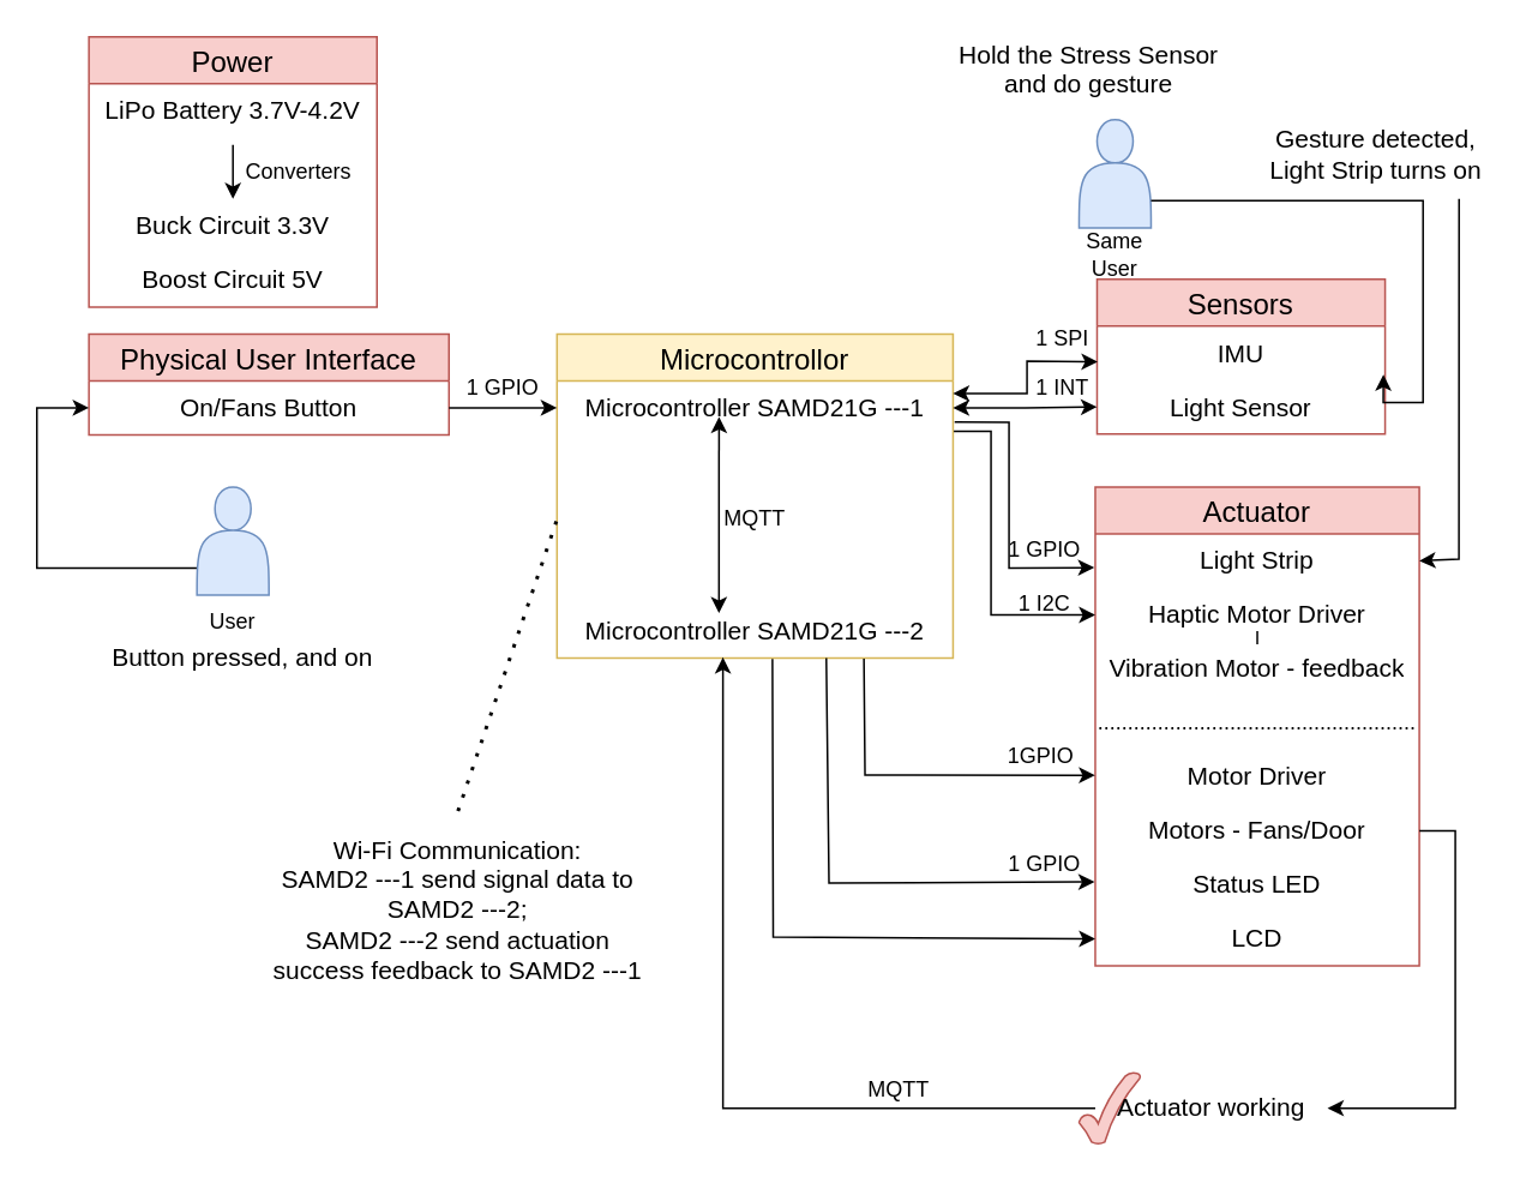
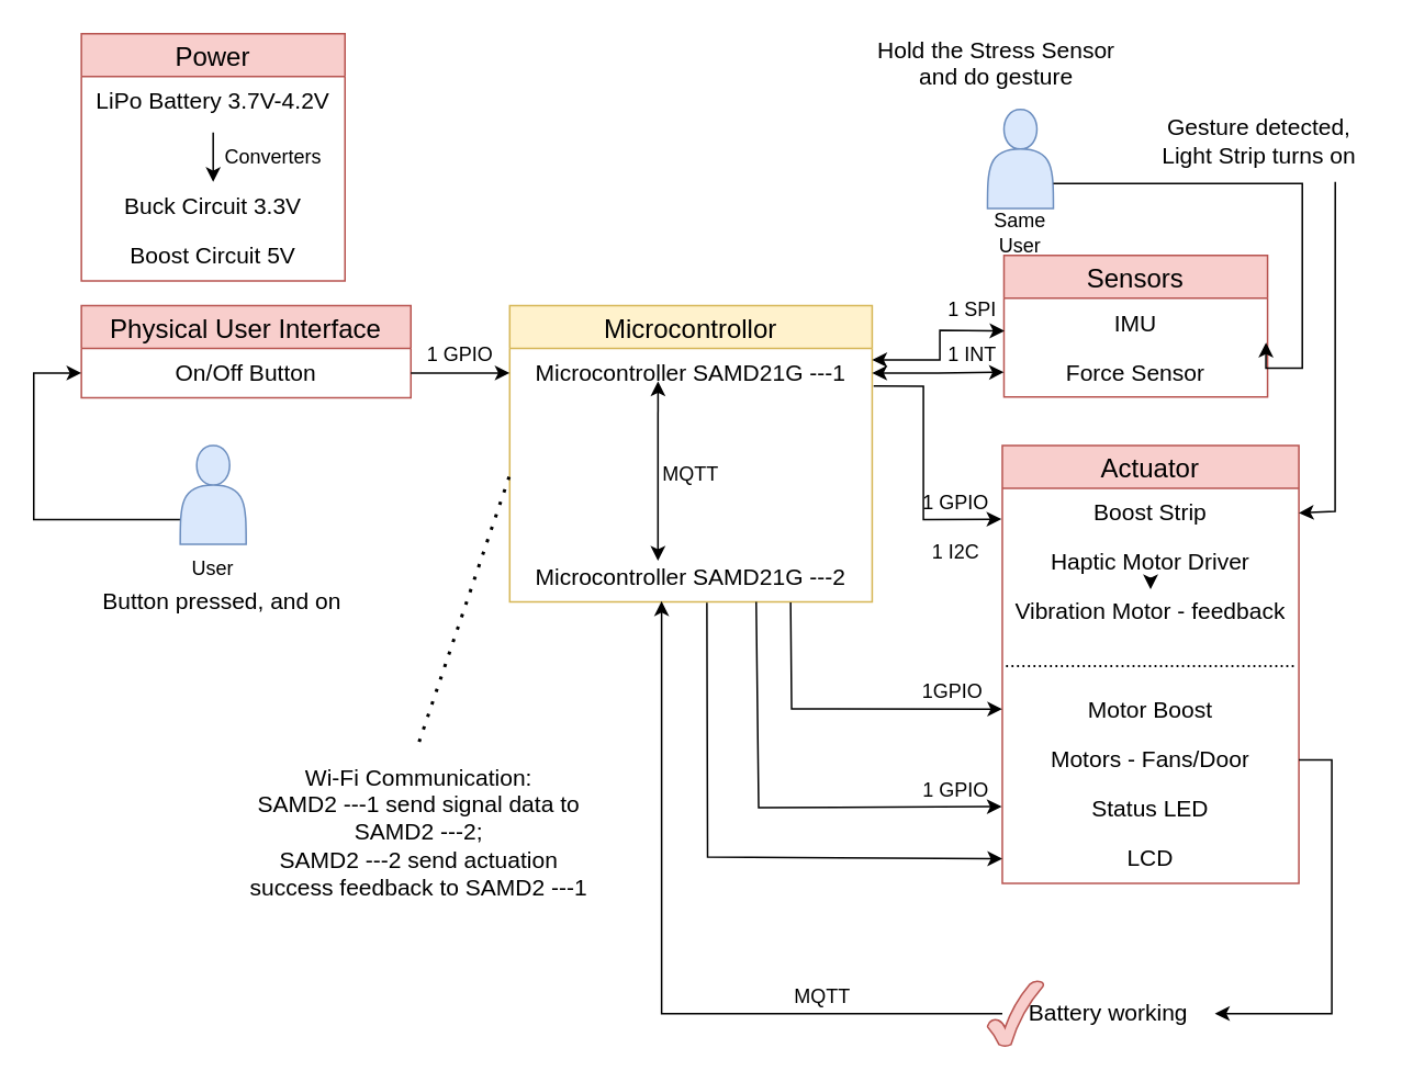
  <mxCell id="0" />
  <mxCell id="1" parent="0" />
  <mxCell id="2" value="Microcontrollor" style="swimlane;fontStyle=0;childLayout=stackLayout;horizontal=1;startSize=26;horizontalStack=0;resizeParent=1;resizeParentMax=0;resizeLast=0;collapsible=1;marginBottom=0;align=center;fontSize=16;fillColor=#fff2cc;strokeColor=#d6b656;" vertex="1" parent="1"><mxGeometry x="308.91" y="185" width="220" height="180" as="geometry" /></mxCell>
  <mxCell id="3" value="&lt;font style=&quot;font-size: 14px;&quot;&gt;Microcontroller SAMD21G ---1&lt;/font&gt;" style="text;strokeColor=none;fillColor=none;spacingLeft=4;spacingRight=4;overflow=hidden;rotatable=0;points=[[0,0.5],[1,0.5]];portConstraint=eastwest;fontSize=12;whiteSpace=wrap;html=1;align=center;" vertex="1" parent="2"><mxGeometry y="26" width="220" height="30" as="geometry" /></mxCell>
  <mxCell id="4" value="MQTT" style="text;html=1;align=center;verticalAlign=middle;whiteSpace=wrap;rounded=0;" vertex="1" parent="2"><mxGeometry y="56" width="220" height="94" as="geometry" /></mxCell>
  <mxCell id="5" value="" style="endArrow=classic;startArrow=classic;html=1;rounded=0;align=center;exitX=0.409;exitY=0.167;exitDx=0;exitDy=0;exitPerimeter=0;" edge="1" parent="2" source="6"><mxGeometry width="50" height="50" relative="1" as="geometry"><mxPoint x="91.09" y="145" as="sourcePoint" /><mxPoint x="90.0" y="46" as="targetPoint" /></mxGeometry></mxCell>
  <mxCell id="6" value="&lt;font style=&quot;font-size: 14px;&quot;&gt;Microcontroller SAMD21G ---2&lt;/font&gt;" style="text;strokeColor=none;fillColor=none;spacingLeft=4;spacingRight=4;overflow=hidden;rotatable=0;points=[[0,0.5],[1,0.5]];portConstraint=eastwest;fontSize=12;whiteSpace=wrap;html=1;align=center;" vertex="1" parent="2"><mxGeometry y="150" width="220" height="30" as="geometry" /></mxCell>
  <mxCell id="7" value="Physical User Interface" style="swimlane;fontStyle=0;childLayout=stackLayout;horizontal=1;startSize=26;horizontalStack=0;resizeParent=1;resizeParentMax=0;resizeLast=0;collapsible=1;marginBottom=0;align=center;fontSize=16;fillColor=#f8cecc;strokeColor=#b85450;" vertex="1" parent="1"><mxGeometry x="48.91" y="185" width="200" height="56" as="geometry" /></mxCell>
- <mxCell id="8" value="&lt;font style=&quot;font-size: 14px;&quot;&gt;On/Fans Button&lt;/font&gt;" style="text;strokeColor=none;fillColor=none;spacingLeft=4;spacingRight=4;overflow=hidden;rotatable=0;points=[[0,0.5],[1,0.5]];portConstraint=eastwest;fontSize=12;whiteSpace=wrap;html=1;align=center;" vertex="1" parent="7"><mxGeometry y="26" width="200" height="30" as="geometry" /></mxCell>
+ <mxCell id="8" value="&lt;font style=&quot;font-size: 14px;&quot;&gt;On/Off Button&lt;/font&gt;" style="text;strokeColor=none;fillColor=none;spacingLeft=4;spacingRight=4;overflow=hidden;rotatable=0;points=[[0,0.5],[1,0.5]];portConstraint=eastwest;fontSize=12;whiteSpace=wrap;html=1;align=center;" vertex="1" parent="7"><mxGeometry y="26" width="200" height="30" as="geometry" /></mxCell>
  <mxCell id="9" value="Sensors" style="swimlane;fontStyle=0;childLayout=stackLayout;horizontal=1;startSize=26;horizontalStack=0;resizeParent=1;resizeParentMax=0;resizeLast=0;collapsible=1;marginBottom=0;align=center;fontSize=16;fillColor=#f8cecc;strokeColor=#b85450;" vertex="1" parent="1"><mxGeometry x="608.91" y="154.5" width="160" height="86" as="geometry" /></mxCell>
  <mxCell id="10" value="&lt;font style=&quot;font-size: 14px;&quot;&gt;IMU&lt;/font&gt;" style="text;strokeColor=none;fillColor=none;spacingLeft=4;spacingRight=4;overflow=hidden;rotatable=0;points=[[0,0.5],[1,0.5]];portConstraint=eastwest;fontSize=12;whiteSpace=wrap;html=1;align=center;" vertex="1" parent="9"><mxGeometry y="26" width="160" height="30" as="geometry" /></mxCell>
- <mxCell id="11" value="&lt;font style=&quot;font-size: 14px;&quot;&gt;Light Sensor&lt;/font&gt;" style="text;strokeColor=none;fillColor=none;spacingLeft=4;spacingRight=4;overflow=hidden;rotatable=0;points=[[0,0.5],[1,0.5]];portConstraint=eastwest;fontSize=12;whiteSpace=wrap;html=1;align=center;" vertex="1" parent="9"><mxGeometry y="56" width="160" height="30" as="geometry" /></mxCell>
+ <mxCell id="11" value="&lt;font style=&quot;font-size: 14px;&quot;&gt;Force Sensor&lt;/font&gt;" style="text;strokeColor=none;fillColor=none;spacingLeft=4;spacingRight=4;overflow=hidden;rotatable=0;points=[[0,0.5],[1,0.5]];portConstraint=eastwest;fontSize=12;whiteSpace=wrap;html=1;align=center;" vertex="1" parent="9"><mxGeometry y="56" width="160" height="30" as="geometry" /></mxCell>
  <mxCell id="12" value="Power" style="swimlane;fontStyle=0;childLayout=stackLayout;horizontal=1;startSize=26;horizontalStack=0;resizeParent=1;resizeParentMax=0;resizeLast=0;collapsible=1;marginBottom=0;align=center;fontSize=16;fillColor=#f8cecc;strokeColor=#b85450;" vertex="1" parent="1"><mxGeometry x="48.91" y="20" width="160" height="150" as="geometry" /></mxCell>
  <mxCell id="13" value="&lt;font style=&quot;font-size: 14px;&quot;&gt;LiPo Battery 3.7V-4.2V&lt;/font&gt;" style="text;strokeColor=none;fillColor=none;spacingLeft=4;spacingRight=4;overflow=hidden;rotatable=0;points=[[0,0.5],[1,0.5]];portConstraint=eastwest;fontSize=12;whiteSpace=wrap;html=1;align=center;" vertex="1" parent="12"><mxGeometry y="26" width="160" height="34" as="geometry" /></mxCell>
  <mxCell id="14" value="" style="endArrow=classic;html=1;rounded=0;entryX=0.5;entryY=1;entryDx=0;entryDy=0;exitX=0.5;exitY=0;exitDx=0;exitDy=0;" edge="1" parent="12" source="15" target="15"><mxGeometry width="50" height="50" relative="1" as="geometry"><mxPoint x="70.09" y="50" as="sourcePoint" /><mxPoint x="70.09" y="80" as="targetPoint" /><Array as="points" /></mxGeometry></mxCell>
  <mxCell id="15" value="&amp;nbsp; &amp;nbsp; &amp;nbsp; &amp;nbsp; &amp;nbsp; &amp;nbsp; &amp;nbsp; &amp;nbsp; &amp;nbsp; &amp;nbsp; &amp;nbsp; Converters" style="text;html=1;align=center;verticalAlign=middle;whiteSpace=wrap;rounded=0;" vertex="1" parent="12"><mxGeometry y="60" width="160" height="30" as="geometry" /></mxCell>
  <mxCell id="16" value="&lt;font style=&quot;font-size: 14px;&quot;&gt;Buck Circuit 3.3V&lt;/font&gt;" style="text;html=1;align=center;verticalAlign=middle;whiteSpace=wrap;rounded=0;" vertex="1" parent="12"><mxGeometry y="90" width="160" height="30" as="geometry" /></mxCell>
  <mxCell id="17" value="&lt;font style=&quot;font-size: 14px;&quot;&gt;Boost Circuit 5V&lt;/font&gt;" style="text;html=1;align=center;verticalAlign=middle;whiteSpace=wrap;rounded=0;" vertex="1" parent="12"><mxGeometry y="120" width="160" height="30" as="geometry" /></mxCell>
  <mxCell id="18" value="Actuator" style="swimlane;fontStyle=0;childLayout=stackLayout;horizontal=1;startSize=26;horizontalStack=0;resizeParent=1;resizeParentMax=0;resizeLast=0;collapsible=1;marginBottom=0;align=center;fontSize=16;fillColor=#f8cecc;strokeColor=#b85450;" vertex="1" parent="1"><mxGeometry x="607.91" y="270" width="180" height="266" as="geometry"><mxRectangle x="180" y="520" width="90" height="30" as="alternateBounds" /></mxGeometry></mxCell>
- <mxCell id="19" value="&lt;font style=&quot;font-size: 14px;&quot;&gt;Light Strip&lt;/font&gt;" style="text;strokeColor=none;fillColor=none;spacingLeft=4;spacingRight=4;overflow=hidden;rotatable=0;points=[[0,0.5],[1,0.5]];portConstraint=eastwest;fontSize=12;whiteSpace=wrap;html=1;align=center;" vertex="1" parent="18"><mxGeometry y="26" width="180" height="30" as="geometry" /></mxCell>
+ <mxCell id="19" value="&lt;font style=&quot;font-size: 14px;&quot;&gt;Boost Strip&lt;/font&gt;" style="text;strokeColor=none;fillColor=none;spacingLeft=4;spacingRight=4;overflow=hidden;rotatable=0;points=[[0,0.5],[1,0.5]];portConstraint=eastwest;fontSize=12;whiteSpace=wrap;html=1;align=center;" vertex="1" parent="18"><mxGeometry y="26" width="180" height="30" as="geometry" /></mxCell>
  <mxCell id="20" value="&lt;font style=&quot;font-size: 14px;&quot;&gt;Haptic Motor Driver&lt;/font&gt;" style="text;html=1;align=center;verticalAlign=middle;whiteSpace=wrap;rounded=0;" vertex="1" parent="18"><mxGeometry y="56" width="180" height="30" as="geometry" /></mxCell>
  <mxCell id="21" value="&lt;font style=&quot;font-size: 14px;&quot;&gt;Vibration Motor - feedback&lt;/font&gt;" style="text;strokeColor=none;fillColor=none;spacingLeft=4;spacingRight=4;overflow=hidden;rotatable=0;points=[[0,0.5],[1,0.5]];portConstraint=eastwest;fontSize=12;whiteSpace=wrap;html=1;align=center;" vertex="1" parent="18"><mxGeometry y="86" width="180" height="30" as="geometry" /></mxCell>
  <mxCell id="22" value="....................................................." style="text;html=1;align=center;verticalAlign=middle;whiteSpace=wrap;rounded=0;" vertex="1" parent="18"><mxGeometry y="116" width="180" height="30" as="geometry" /></mxCell>
- <mxCell id="23" value="&lt;font style=&quot;font-size: 14px;&quot;&gt;Motor Driver&lt;/font&gt;" style="text;html=1;align=center;verticalAlign=middle;whiteSpace=wrap;rounded=0;" vertex="1" parent="18"><mxGeometry y="146" width="180" height="30" as="geometry" /></mxCell>
+ <mxCell id="23" value="&lt;font style=&quot;font-size: 14px;&quot;&gt;Motor Boost&lt;/font&gt;" style="text;html=1;align=center;verticalAlign=middle;whiteSpace=wrap;rounded=0;" vertex="1" parent="18"><mxGeometry y="146" width="180" height="30" as="geometry" /></mxCell>
  <mxCell id="24" value="&lt;font style=&quot;font-size: 14px;&quot;&gt;Motors - Fans/Door&lt;/font&gt;" style="text;strokeColor=none;fillColor=none;spacingLeft=4;spacingRight=4;overflow=hidden;rotatable=0;points=[[0,0.5],[1,0.5]];portConstraint=eastwest;fontSize=12;whiteSpace=wrap;html=1;align=center;" vertex="1" parent="18"><mxGeometry y="176" width="180" height="30" as="geometry" /></mxCell>
  <mxCell id="25" value="&lt;font style=&quot;font-size: 14px;&quot;&gt;Status LED&lt;/font&gt;" style="text;strokeColor=none;fillColor=none;spacingLeft=4;spacingRight=4;overflow=hidden;rotatable=0;points=[[0,0.5],[1,0.5]];portConstraint=eastwest;fontSize=12;whiteSpace=wrap;html=1;align=center;" vertex="1" parent="18"><mxGeometry y="206" width="180" height="30" as="geometry" /></mxCell>
  <mxCell id="26" value="&lt;font style=&quot;font-size: 14px;&quot;&gt;LCD&lt;/font&gt;" style="text;html=1;align=center;verticalAlign=middle;whiteSpace=wrap;rounded=0;" vertex="1" parent="18"><mxGeometry y="236" width="180" height="30" as="geometry" /></mxCell>
- <mxCell id="27" value="" style="endArrow=none;html=1;rounded=0;entryX=0.5;entryY=0.046;entryDx=0;entryDy=0;entryPerimeter=0;exitX=0.5;exitY=0.8;exitDx=0;exitDy=0;exitPerimeter=0;" edge="1" parent="18" source="20" target="21"><mxGeometry width="50" height="50" relative="1" as="geometry"><mxPoint x="-207.91" y="90" as="sourcePoint" /><mxPoint x="-157.91" y="40" as="targetPoint" /></mxGeometry></mxCell>
+ <mxCell id="27" value="" style="endArrow=classic;html=1;rounded=0;entryX=0.5;entryY=0.046;entryDx=0;entryDy=0;entryPerimeter=0;exitX=0.5;exitY=0.8;exitDx=0;exitDy=0;exitPerimeter=0;" edge="1" parent="18" source="20" target="21"><mxGeometry width="50" height="50" relative="1" as="geometry"><mxPoint x="-207.91" y="90" as="sourcePoint" /><mxPoint x="-157.91" y="40" as="targetPoint" /></mxGeometry></mxCell>
  <mxCell id="28" value="" style="endArrow=classic;html=1;rounded=0;exitX=0.68;exitY=1;exitDx=0;exitDy=0;exitPerimeter=0;entryX=-0.002;entryY=0.444;entryDx=0;entryDy=0;entryPerimeter=0;align=center;" edge="1" parent="1" source="6" target="25"><mxGeometry width="50" height="50" relative="1" as="geometry"><mxPoint x="578.91" y="310" as="sourcePoint" /><mxPoint x="628.91" y="260" as="targetPoint" /><Array as="points"><mxPoint x="460" y="490" /></Array></mxGeometry></mxCell>
  <mxCell id="29" value="" style="endArrow=classic;startArrow=classic;html=1;rounded=0;exitX=1;exitY=0.5;exitDx=0;exitDy=0;align=center;entryX=0;entryY=0.5;entryDx=0;entryDy=0;" edge="1" parent="1" source="3" target="11"><mxGeometry width="50" height="50" relative="1" as="geometry"><mxPoint x="578.91" y="310" as="sourcePoint" /><mxPoint x="598.91" y="240" as="targetPoint" /><Array as="points"><mxPoint x="568.91" y="226" /></Array></mxGeometry></mxCell>
  <mxCell id="30" value="" style="endArrow=classic;startArrow=classic;html=1;rounded=0;entryX=0.002;entryY=0.665;entryDx=0;entryDy=0;align=center;entryPerimeter=0;" edge="1" parent="1" target="10"><mxGeometry width="50" height="50" relative="1" as="geometry"><mxPoint x="528.91" y="218" as="sourcePoint" /><mxPoint x="598.91" y="170" as="targetPoint" /><Array as="points"><mxPoint x="570" y="218" /><mxPoint x="570" y="200" /></Array></mxGeometry></mxCell>
  <mxCell id="31" value="1 SPI" style="text;html=1;align=center;verticalAlign=middle;whiteSpace=wrap;rounded=0;" vertex="1" parent="1"><mxGeometry x="560" y="175" width="60" height="25" as="geometry" /></mxCell>
  <mxCell id="32" value="1 INT" style="text;html=1;align=center;verticalAlign=middle;whiteSpace=wrap;rounded=0;" vertex="1" parent="1"><mxGeometry x="560" y="205" width="60" height="20" as="geometry" /></mxCell>
  <mxCell id="33" value="&lt;font&gt;1 GPIO&lt;/font&gt;" style="text;html=1;align=center;verticalAlign=middle;whiteSpace=wrap;rounded=0;" vertex="1" parent="1"><mxGeometry x="550" y="470" width="60" height="20" as="geometry" /></mxCell>
  <mxCell id="34" style="edgeStyle=orthogonalEdgeStyle;rounded=0;orthogonalLoop=1;jettySize=auto;html=1;exitX=1;exitY=0.5;exitDx=0;exitDy=0;entryX=0;entryY=0.5;entryDx=0;entryDy=0;align=center;" edge="1" parent="1" source="8" target="3"><mxGeometry relative="1" as="geometry" /></mxCell>
  <mxCell id="35" value="1 GPIO" style="text;html=1;align=center;verticalAlign=middle;whiteSpace=wrap;rounded=0;" vertex="1" parent="1"><mxGeometry x="248.91" y="200" width="60" height="30" as="geometry" /></mxCell>
  <mxCell id="36" value="1 GPIO" style="text;html=1;align=center;verticalAlign=middle;whiteSpace=wrap;rounded=0;" vertex="1" parent="1"><mxGeometry x="550" y="290" width="60" height="30" as="geometry" /></mxCell>
  <mxCell id="37" style="edgeStyle=orthogonalEdgeStyle;rounded=0;orthogonalLoop=1;jettySize=auto;html=1;exitX=0;exitY=0.75;exitDx=0;exitDy=0;entryX=0;entryY=0.5;entryDx=0;entryDy=0;" edge="1" parent="1" source="38" target="8"><mxGeometry relative="1" as="geometry"><mxPoint x="19.91" y="230" as="targetPoint" /><Array as="points"><mxPoint x="20" y="315" /><mxPoint x="20" y="226" /></Array></mxGeometry></mxCell>
  <mxCell id="38" value="" style="shape=actor;whiteSpace=wrap;html=1;align=center;fillColor=#dae8fc;strokeColor=#6c8ebf;" vertex="1" parent="1"><mxGeometry x="108.91" y="270" width="40" height="60" as="geometry" /></mxCell>
  <mxCell id="39" value="User" style="text;html=1;align=center;verticalAlign=middle;whiteSpace=wrap;rounded=0;" vertex="1" parent="1"><mxGeometry x="98.91" y="330" width="60" height="30" as="geometry" /></mxCell>
  <mxCell id="40" value="&lt;font style=&quot;font-size: 14px;&quot;&gt;Button pressed, and on&lt;/font&gt;" style="text;html=1;align=center;verticalAlign=middle;whiteSpace=wrap;rounded=0;" vertex="1" parent="1"><mxGeometry x="48.91" y="350" width="171" height="30" as="geometry" /></mxCell>
  <mxCell id="41" value="" style="shape=actor;whiteSpace=wrap;html=1;align=center;fillColor=#dae8fc;strokeColor=#6c8ebf;" vertex="1" parent="1"><mxGeometry x="598.91" y="66" width="40" height="60" as="geometry" /></mxCell>
  <mxCell id="42" value="Same User" style="text;html=1;align=center;verticalAlign=middle;whiteSpace=wrap;rounded=0;" vertex="1" parent="1"><mxGeometry x="588.91" y="126" width="60" height="30" as="geometry" /></mxCell>
  <mxCell id="43" value="&lt;font style=&quot;font-size: 14px;&quot;&gt;Hold the Stress Sensor and do gesture&lt;/font&gt;&lt;div&gt;&lt;br&gt;&lt;/div&gt;" style="text;html=1;align=center;verticalAlign=middle;whiteSpace=wrap;rounded=0;" vertex="1" parent="1"><mxGeometry x="524.91" y="30" width="159" height="30" as="geometry" /></mxCell>
  <mxCell id="44" style="edgeStyle=orthogonalEdgeStyle;rounded=0;orthogonalLoop=1;jettySize=auto;html=1;exitX=1;exitY=0.75;exitDx=0;exitDy=0;entryX=0.994;entryY=-0.1;entryDx=0;entryDy=0;entryPerimeter=0;" edge="1" parent="1" source="41" target="11"><mxGeometry relative="1" as="geometry"><Array as="points"><mxPoint x="790" y="111" /><mxPoint x="790" y="223" /></Array></mxGeometry></mxCell>
  <mxCell id="45" value="&lt;font style=&quot;font-size: 14px;&quot;&gt;Wi-Fi Communication:&lt;/font&gt;&lt;div&gt;&lt;font style=&quot;font-size: 14px;&quot;&gt;SAMD2 ---1 send signal data to SAMD2 ---2;&lt;/font&gt;&lt;/div&gt;&lt;div&gt;&lt;font style=&quot;font-size: 14px;&quot;&gt;SAMD2 ---2 send actuation success feedback to SAMD2 ---1&lt;/font&gt;&lt;/div&gt;" style="text;html=1;align=center;verticalAlign=middle;whiteSpace=wrap;rounded=0;" vertex="1" parent="1"><mxGeometry x="148.91" y="450" width="210" height="110" as="geometry" /></mxCell>
  <mxCell id="46" value="" style="verticalLabelPosition=bottom;verticalAlign=top;html=1;shape=mxgraph.basic.tick;fillColor=#f8cecc;strokeColor=#b85450;" vertex="1" parent="1"><mxGeometry x="598.91" y="595" width="34" height="40" as="geometry" /></mxCell>
- <mxCell id="47" value="&lt;font style=&quot;font-size: 14px;&quot;&gt;Actuator working&lt;/font&gt;" style="text;html=1;align=center;verticalAlign=middle;whiteSpace=wrap;rounded=0;" vertex="1" parent="1"><mxGeometry x="607.91" y="600" width="129" height="30" as="geometry" /></mxCell>
+ <mxCell id="47" value="&lt;font style=&quot;font-size: 14px;&quot;&gt;Battery working&lt;/font&gt;" style="text;html=1;align=center;verticalAlign=middle;whiteSpace=wrap;rounded=0;" vertex="1" parent="1"><mxGeometry x="607.91" y="600" width="129" height="30" as="geometry" /></mxCell>
  <mxCell id="48" style="edgeStyle=orthogonalEdgeStyle;rounded=0;orthogonalLoop=1;jettySize=auto;html=1;exitX=1;exitY=0.5;exitDx=0;exitDy=0;entryX=1;entryY=0.5;entryDx=0;entryDy=0;" edge="1" parent="1" source="24" target="47"><mxGeometry relative="1" as="geometry" /></mxCell>
  <mxCell id="49" value="&lt;font style=&quot;font-size: 14px;&quot;&gt;Gesture detected, Light Strip turns on&lt;/font&gt;" style="text;html=1;align=center;verticalAlign=middle;whiteSpace=wrap;rounded=0;" vertex="1" parent="1"><mxGeometry x="698.91" y="70" width="130" height="30" as="geometry" /></mxCell>
  <mxCell id="50" value="" style="endArrow=none;dashed=1;html=1;dashPattern=1 3;strokeWidth=2;rounded=0;exitX=0.5;exitY=0;exitDx=0;exitDy=0;entryX=0;entryY=0.5;entryDx=0;entryDy=0;" edge="1" parent="1" source="45" target="4"><mxGeometry width="50" height="50" relative="1" as="geometry"><mxPoint x="519.91" y="390" as="sourcePoint" /><mxPoint x="369.91" y="300" as="targetPoint" /></mxGeometry></mxCell>
  <mxCell id="51" value="" style="endArrow=classic;html=1;rounded=0;entryX=-0.003;entryY=0.625;entryDx=0;entryDy=0;entryPerimeter=0;exitX=1.004;exitY=0.763;exitDx=0;exitDy=0;exitPerimeter=0;" edge="1" parent="1" target="19" source="3"><mxGeometry width="50" height="50" relative="1" as="geometry"><mxPoint x="529.91" y="230" as="sourcePoint" /><mxPoint x="579.91" y="340" as="targetPoint" /><Array as="points"><mxPoint x="560" y="234" /><mxPoint x="560" y="315" /></Array></mxGeometry></mxCell>
  <mxCell id="52" value="" style="endArrow=classic;html=1;rounded=0;entryX=1;entryY=0.5;entryDx=0;entryDy=0;" edge="1" parent="1" target="19"><mxGeometry width="50" height="50" relative="1" as="geometry"><mxPoint x="810" y="110" as="sourcePoint" /><mxPoint x="877.91" y="206" as="targetPoint" /><Array as="points"><mxPoint x="809.91" y="310" /></Array></mxGeometry></mxCell>
  <mxCell id="53" style="edgeStyle=orthogonalEdgeStyle;rounded=0;orthogonalLoop=1;jettySize=auto;html=1;exitX=0;exitY=0.5;exitDx=0;exitDy=0;entryX=0.419;entryY=0.984;entryDx=0;entryDy=0;entryPerimeter=0;" edge="1" parent="1" source="47" target="6"><mxGeometry relative="1" as="geometry" /></mxCell>
  <mxCell id="54" value="MQTT" style="text;html=1;align=center;verticalAlign=middle;whiteSpace=wrap;rounded=0;" vertex="1" parent="1"><mxGeometry x="468.91" y="590" width="60" height="30" as="geometry" /></mxCell>
  <mxCell id="55" value="" style="endArrow=classic;html=1;rounded=0;exitX=0.544;exitY=1.014;exitDx=0;exitDy=0;exitPerimeter=0;entryX=0;entryY=0.5;entryDx=0;entryDy=0;" edge="1" parent="1" source="6" target="26"><mxGeometry width="50" height="50" relative="1" as="geometry"><mxPoint x="400" y="360" as="sourcePoint" /><mxPoint x="450" y="310" as="targetPoint" /><Array as="points"><mxPoint x="429" y="520" /></Array></mxGeometry></mxCell>
- <mxCell id="56" value="" style="endArrow=classic;html=1;rounded=0;exitX=1.002;exitY=0.932;exitDx=0;exitDy=0;exitPerimeter=0;entryX=0;entryY=0.5;entryDx=0;entryDy=0;" edge="1" parent="1" source="3" target="20"><mxGeometry width="50" height="50" relative="1" as="geometry"><mxPoint x="400" y="430" as="sourcePoint" /><mxPoint x="450" y="380" as="targetPoint" /><Array as="points"><mxPoint x="550" y="239" /><mxPoint x="550" y="341" /></Array></mxGeometry></mxCell>
  <mxCell id="57" value="1 I2C" style="text;html=1;align=center;verticalAlign=middle;whiteSpace=wrap;rounded=0;" vertex="1" parent="1"><mxGeometry x="550" y="320" width="60" height="30" as="geometry" /></mxCell>
  <mxCell id="58" value="" style="endArrow=classic;html=1;rounded=0;exitX=0.775;exitY=1.009;exitDx=0;exitDy=0;exitPerimeter=0;entryX=0.999;entryY=0.835;entryDx=0;entryDy=0;entryPerimeter=0;" edge="1" parent="1" source="6" target="59"><mxGeometry width="50" height="50" relative="1" as="geometry"><mxPoint x="400" y="360" as="sourcePoint" /><mxPoint x="450" y="310" as="targetPoint" /><Array as="points"><mxPoint x="480" y="430" /></Array></mxGeometry></mxCell>
  <mxCell id="59" value="1GPIO" style="text;html=1;align=center;verticalAlign=middle;whiteSpace=wrap;rounded=0;" vertex="1" parent="1"><mxGeometry x="547.91" y="405" width="60" height="30" as="geometry" /></mxCell>
